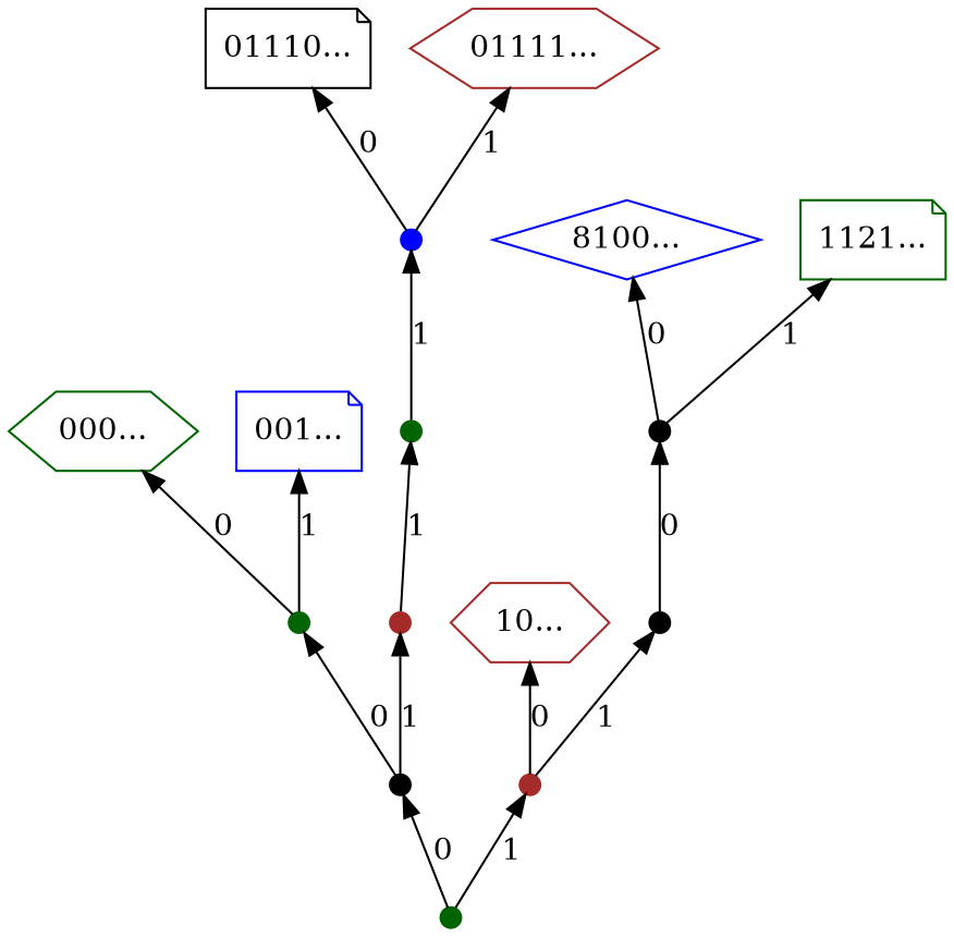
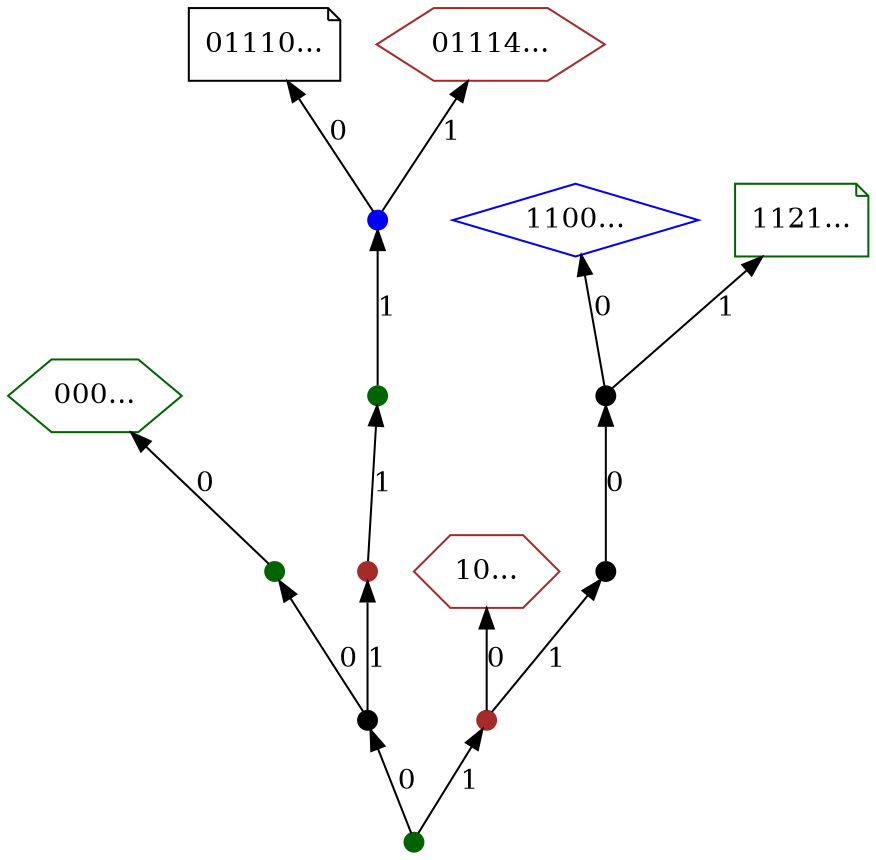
  digraph {
    rankdir=BT
    node [color=darkgreen ordering=out shape=point]
    ROOT [width=0.13]
    N0 [color=black width=0.13]
    N1 [color=brown width=0.13]
    N00 [width=0.13]
    N01 [color=brown width=0.13]
    n6 [color=brown label="10..." shape=hexagon width=0.13]
    N11 [color=black width=0.13]
    n8 [label="000..." shape=hexagon width=0.13]
-   n9 [color=blue label="001..." shape=note width=0.13]
    N011 [width=0.13]
    N110 [color=black width=0.13]
    N0111 [color=blue width=0.13]
    n13 [color=black label="01110..." shape=note width=0.13]
-   n14 [color=brown label="01111..." shape=hexagon width=0.13]
-   n15 [color=blue label="8100..." shape=diamond width=0.13]
+   n14 [color=brown label="01114..." shape=hexagon width=0.13]
+   n15 [color=blue label="1100..." shape=diamond width=0.13]
    n16 [label="1121..." shape=note width=0.13]
    ROOT -> N0 [label=0]
    ROOT -> N1 [label=1]
    N0 -> N00 [label=0]
    N0 -> N01 [label=1]
    N1 -> n6 [label=0]
    N1 -> N11 [label=1]
    N00 -> n8 [label=0]
-   N00 -> n9 [label=1]
    N01 -> N011 [label=1]
    N11 -> N110 [label=0]
    N011 -> N0111 [label=1]
    N110 -> n15 [label=0]
    N110 -> n16 [label=1]
    N0111 -> n13 [label=0]
    N0111 -> n14 [label=1]
  }
